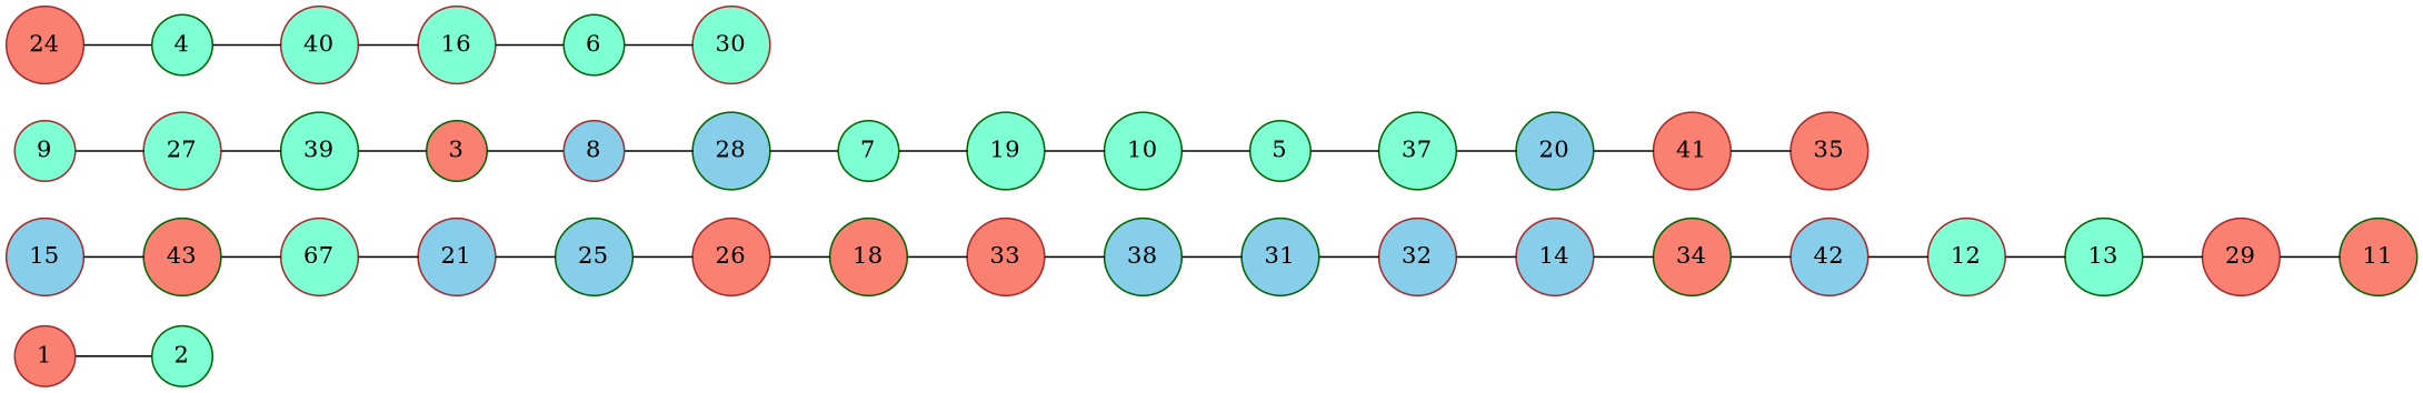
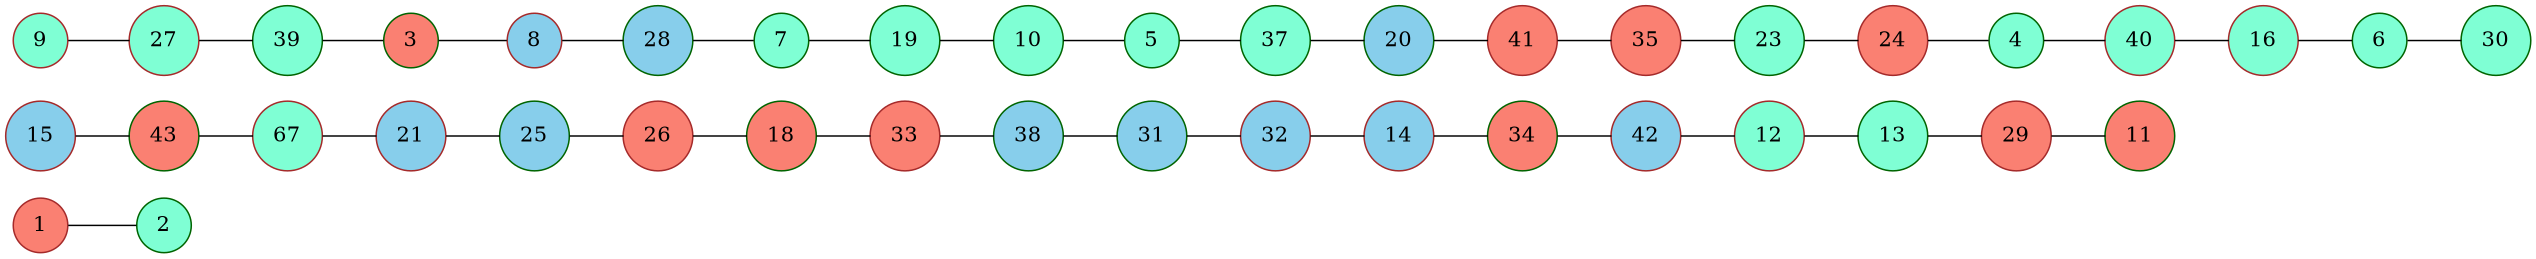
  graph {
    rankdir=LR
    node [color=darkgreen fillcolor=aquamarine shape=circle style=filled]
    1 [color=brown fillcolor=salmon]
    2
    15 [color=brown fillcolor=skyblue]
    43 [fillcolor=salmon]
    3 [fillcolor=salmon]
    8 [color=brown fillcolor=skyblue]
    28 [fillcolor=skyblue]
    4
    40 [color=brown]
    16 [color=brown]
    5
    37
    20 [fillcolor=skyblue]
    6
-   30 [color=brown]
+   30
    7
    19
    10
    9 [color=brown]
    27 [color=brown]
    39
    11 [fillcolor=salmon]
    13
    12 [color=brown]
    29 [color=brown fillcolor=salmon]
    14 [color=brown fillcolor=skyblue]
    34 [fillcolor=salmon]
    42 [color=brown fillcolor=skyblue]
    n29 [color=brown label=67]
    21 [color=brown fillcolor=skyblue]
    25 [fillcolor=skyblue]
    18 [fillcolor=salmon]
    33 [color=brown fillcolor=salmon]
    38 [fillcolor=skyblue]
    41 [color=brown fillcolor=salmon]
    35 [color=brown fillcolor=salmon]
    26 [color=brown fillcolor=salmon]
+   23
    24 [color=brown fillcolor=salmon]
    31 [fillcolor=skyblue]
    32 [color=brown fillcolor=skyblue]
    1 -- 2
    15 -- 43
    43 -- n29
    3 -- 8
    8 -- 28
    28 -- 7
    4 -- 40
    40 -- 16
    16 -- 6
    5 -- 37
    37 -- 20
    20 -- 41
    6 -- 30
    7 -- 19
    19 -- 10
    10 -- 5
    9 -- 27
    27 -- 39
    39 -- 3
    13 -- 29
    12 -- 13
    29 -- 11
    14 -- 34
    34 -- 42
    42 -- 12
    n29 -- 21
    21 -- 25
    25 -- 26
    18 -- 33
    33 -- 38
    38 -- 31
    41 -- 35
+   35 -- 23
    26 -- 18
+   23 -- 24
    24 -- 4
    31 -- 32
    32 -- 14
  }
